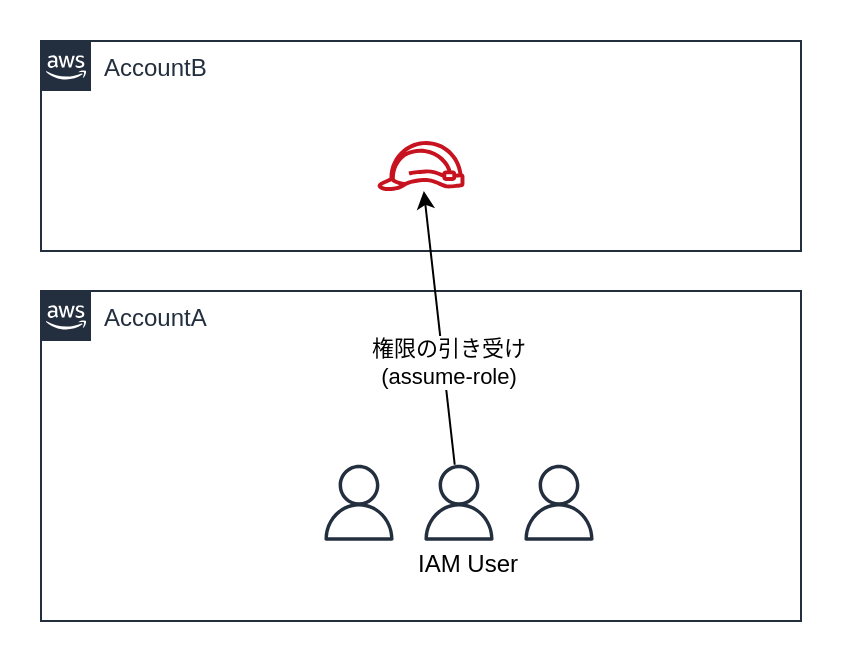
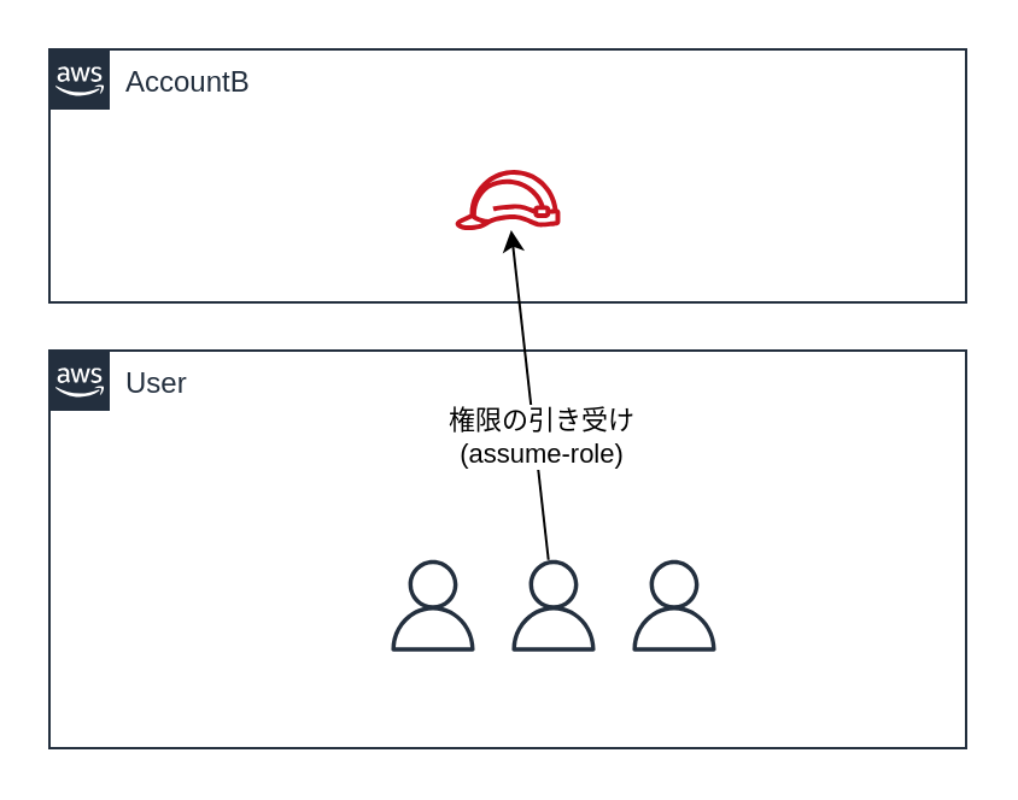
  <mxCell id="0" />
  <mxCell id="1" parent="0" />
- <mxCell id="2" value="AccountA" style="points=[[0,0],[0.25,0],[0.5,0],[0.75,0],[1,0],[1,0.25],[1,0.5],[1,0.75],[1,1],[0.75,1],[0.5,1],[0.25,1],[0,1],[0,0.75],[0,0.5],[0,0.25]];outlineConnect=0;gradientColor=none;html=1;whiteSpace=wrap;fontSize=12;fontStyle=0;shape=mxgraph.aws4.group;grIcon=mxgraph.aws4.group_aws_cloud_alt;strokeColor=#232F3E;fillColor=none;verticalAlign=top;align=left;spacingLeft=30;fontColor=#232F3E;dashed=0;" vertex="1" parent="1"><mxGeometry x="20" y="145" width="380" height="165" as="geometry" /></mxCell>
+ <mxCell id="2" value="User" style="points=[[0,0],[0.25,0],[0.5,0],[0.75,0],[1,0],[1,0.25],[1,0.5],[1,0.75],[1,1],[0.75,1],[0.5,1],[0.25,1],[0,1],[0,0.75],[0,0.5],[0,0.25]];outlineConnect=0;gradientColor=none;html=1;whiteSpace=wrap;fontSize=12;fontStyle=0;shape=mxgraph.aws4.group;grIcon=mxgraph.aws4.group_aws_cloud_alt;strokeColor=#232F3E;fillColor=none;verticalAlign=top;align=left;spacingLeft=30;fontColor=#232F3E;dashed=0;" vertex="1" parent="1"><mxGeometry x="20" y="145" width="380" height="165" as="geometry" /></mxCell>
  <mxCell id="3" value="AccountB" style="points=[[0,0],[0.25,0],[0.5,0],[0.75,0],[1,0],[1,0.25],[1,0.5],[1,0.75],[1,1],[0.75,1],[0.5,1],[0.25,1],[0,1],[0,0.75],[0,0.5],[0,0.25]];outlineConnect=0;gradientColor=none;html=1;whiteSpace=wrap;fontSize=12;fontStyle=0;shape=mxgraph.aws4.group;grIcon=mxgraph.aws4.group_aws_cloud_alt;strokeColor=#232F3E;fillColor=none;verticalAlign=top;align=left;spacingLeft=30;fontColor=#232F3E;dashed=0;" vertex="1" parent="1"><mxGeometry x="20" y="20" width="380" height="105" as="geometry" /></mxCell>
  <mxCell id="4" value="" style="outlineConnect=0;fontColor=#232F3E;gradientColor=none;fillColor=#C7131F;strokeColor=none;dashed=0;verticalLabelPosition=bottom;verticalAlign=top;align=center;html=1;fontSize=12;fontStyle=0;aspect=fixed;pointerEvents=1;shape=mxgraph.aws4.role;" vertex="1" parent="1"><mxGeometry x="187.85" y="70" width="44.31" height="25" as="geometry" /></mxCell>
  <mxCell id="5" value="" style="outlineConnect=0;fontColor=#232F3E;gradientColor=none;fillColor=#232F3E;strokeColor=none;dashed=0;verticalLabelPosition=bottom;verticalAlign=top;align=center;html=1;fontSize=12;fontStyle=0;aspect=fixed;pointerEvents=1;shape=mxgraph.aws4.user;" vertex="1" parent="1"><mxGeometry x="160" y="231.88" width="38" height="38" as="geometry" /></mxCell>
  <mxCell id="6" value="" style="outlineConnect=0;fontColor=#232F3E;gradientColor=none;fillColor=#232F3E;strokeColor=none;dashed=0;verticalLabelPosition=bottom;verticalAlign=top;align=center;html=1;fontSize=12;fontStyle=0;aspect=fixed;pointerEvents=1;shape=mxgraph.aws4.user;" vertex="1" parent="1"><mxGeometry x="210" y="231.88" width="38" height="38" as="geometry" /></mxCell>
  <mxCell id="7" value="" style="outlineConnect=0;fontColor=#232F3E;gradientColor=none;fillColor=#232F3E;strokeColor=none;dashed=0;verticalLabelPosition=bottom;verticalAlign=top;align=center;html=1;fontSize=12;fontStyle=0;aspect=fixed;pointerEvents=1;shape=mxgraph.aws4.user;" vertex="1" parent="1"><mxGeometry x="260" y="231.88" width="38" height="38" as="geometry" /></mxCell>
- <mxCell id="8" value="IAM User" style="text;html=1;strokeColor=none;fillColor=none;align=center;verticalAlign=middle;whiteSpace=wrap;rounded=0;" vertex="1" parent="1"><mxGeometry x="187.85" y="271.88" width="92" height="20" as="geometry" /></mxCell>
  <mxCell id="9" value="" style="endArrow=classic;html=1;" edge="1" parent="1" source="6" target="4"><mxGeometry width="50" height="50" relative="1" as="geometry"><mxPoint x="260" y="70" as="sourcePoint" /><mxPoint x="310" y="20" as="targetPoint" /></mxGeometry></mxCell>
  <mxCell id="10" value="権限の引き受け&lt;br&gt;(assume-role)" style="edgeLabel;html=1;align=center;verticalAlign=middle;resizable=0;points=[];" vertex="1" connectable="0" parent="9"><mxGeometry x="-0.26" y="-2" relative="1" as="geometry"><mxPoint as="offset" /></mxGeometry></mxCell>
